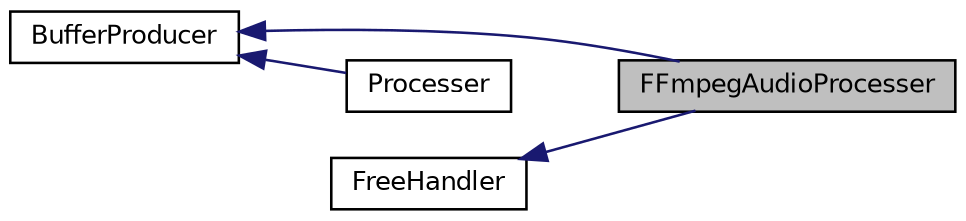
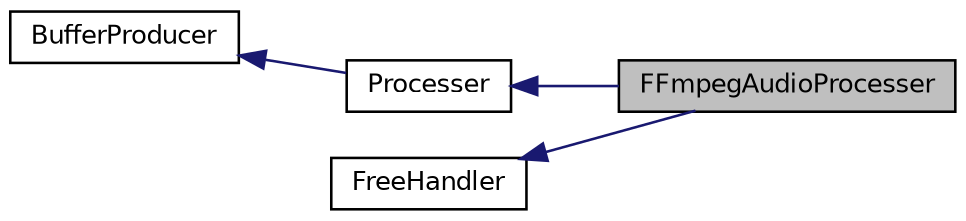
  digraph {
    rankdir=LR
    node [color=black fillcolor=white fontname=Helvetica fontsize=10 shape=record style=filled]
    edge [color=midnightblue dir=back fontname=Helvetica fontsize=10 labelfontname=Helvetica labelfontsize=10 style=solid]
    n1 [fillcolor=grey75 fontcolor=black height=0.2 label=FFmpegAudioProcesser width=0.4]
    n2 [height=0.2 label=Processer width=0.4]
    n3 [height=0.2 label=BufferProducer width=0.4]
    n4 [height=0.2 label=FreeHandler width=0.4]
-   n3 -> n1
+   n2 -> n1
    n3 -> n2
    n4 -> n1
  }
